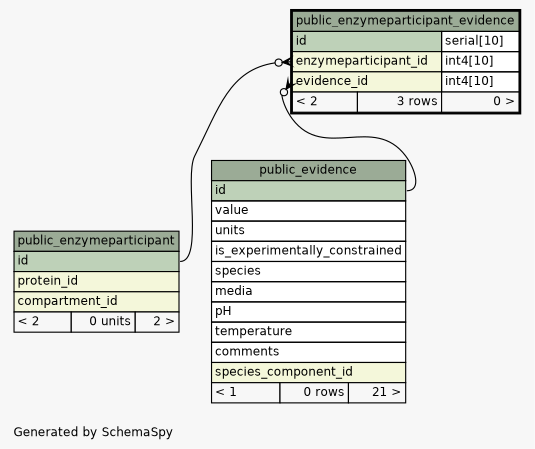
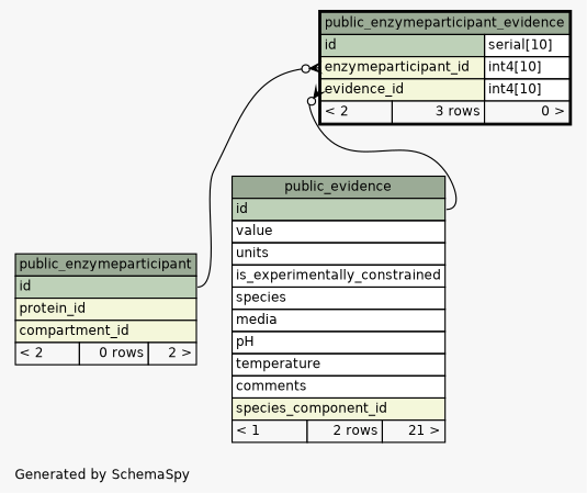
  digraph {
    bgcolor="#f7f7f7"
    fontname=Helvetica
    fontsize=11
    label="\nGenerated by SchemaSpy"
    labeljust=l
    nodesep=0.18
    rankdir=TB
    ranksep=0.46
    node [fontname=Helvetica fontsize=11 shape=plaintext]
    edge [arrowhead=none arrowsize=0.8 arrowtail=crowodot dir=back headport="id:e"]
    n1 [label=<     <TABLE BORDER="2" CELLBORDER="1" CELLSPACING="0" BGCOLOR="#ffffff">       <TR><TD COLSPAN="3" BGCOLOR="#9bab96" ALIGN="CENTER">public_enzymeparticipant_evidence</TD></TR>       <TR><TD PORT="id" COLSPAN="2" BGCOLOR="#bed1b8" ALIGN="LEFT">id</TD><TD PORT="id.type" ALIGN="LEFT">serial[10]</TD></TR>       <TR><TD PORT="enzymeparticipant_id" COLSPAN="2" BGCOLOR="#f4f7da" ALIGN="LEFT">enzymeparticipant_id</TD><TD PORT="enzymeparticipant_id.type" ALIGN="LEFT">int4[10]</TD></TR>       <TR><TD PORT="evidence_id" COLSPAN="2" BGCOLOR="#f4f7da" ALIGN="LEFT">evidence_id</TD><TD PORT="evidence_id.type" ALIGN="LEFT">int4[10]</TD></TR>       <TR><TD ALIGN="LEFT" BGCOLOR="#f7f7f7">&lt; 2</TD><TD ALIGN="RIGHT" BGCOLOR="#f7f7f7">3 rows</TD><TD ALIGN="RIGHT" BGCOLOR="#f7f7f7">0 &gt;</TD></TR>     </TABLE>>]
-   n2 [label=<     <TABLE BORDER="0" CELLBORDER="1" CELLSPACING="0" BGCOLOR="#ffffff">       <TR><TD COLSPAN="3" BGCOLOR="#9bab96" ALIGN="CENTER">public_enzymeparticipant</TD></TR>       <TR><TD PORT="id" COLSPAN="3" BGCOLOR="#bed1b8" ALIGN="LEFT">id</TD></TR>       <TR><TD PORT="protein_id" COLSPAN="3" BGCOLOR="#f4f7da" ALIGN="LEFT">protein_id</TD></TR>       <TR><TD PORT="compartment_id" COLSPAN="3" BGCOLOR="#f4f7da" ALIGN="LEFT">compartment_id</TD></TR>       <TR><TD ALIGN="LEFT" BGCOLOR="#f7f7f7">&lt; 2</TD><TD ALIGN="RIGHT" BGCOLOR="#f7f7f7">0 units</TD><TD ALIGN="RIGHT" BGCOLOR="#f7f7f7">2 &gt;</TD></TR>     </TABLE>>]
-   n3 [label=<     <TABLE BORDER="0" CELLBORDER="1" CELLSPACING="0" BGCOLOR="#ffffff">       <TR><TD COLSPAN="3" BGCOLOR="#9bab96" ALIGN="CENTER">public_evidence</TD></TR>       <TR><TD PORT="id" COLSPAN="3" BGCOLOR="#bed1b8" ALIGN="LEFT">id</TD></TR>       <TR><TD PORT="value" COLSPAN="3" ALIGN="LEFT">value</TD></TR>       <TR><TD PORT="units" COLSPAN="3" ALIGN="LEFT">units</TD></TR>       <TR><TD PORT="is_experimentally_constrained" COLSPAN="3" ALIGN="LEFT">is_experimentally_constrained</TD></TR>       <TR><TD PORT="species" COLSPAN="3" ALIGN="LEFT">species</TD></TR>       <TR><TD PORT="media" COLSPAN="3" ALIGN="LEFT">media</TD></TR>       <TR><TD PORT="pH" COLSPAN="3" ALIGN="LEFT">pH</TD></TR>       <TR><TD PORT="temperature" COLSPAN="3" ALIGN="LEFT">temperature</TD></TR>       <TR><TD PORT="comments" COLSPAN="3" ALIGN="LEFT">comments</TD></TR>       <TR><TD PORT="species_component_id" COLSPAN="3" BGCOLOR="#f4f7da" ALIGN="LEFT">species_component_id</TD></TR>       <TR><TD ALIGN="LEFT" BGCOLOR="#f7f7f7">&lt; 1</TD><TD ALIGN="RIGHT" BGCOLOR="#f7f7f7">0 rows</TD><TD ALIGN="RIGHT" BGCOLOR="#f7f7f7">21 &gt;</TD></TR>     </TABLE>>]
+   n2 [label=<     <TABLE BORDER="0" CELLBORDER="1" CELLSPACING="0" BGCOLOR="#ffffff">       <TR><TD COLSPAN="3" BGCOLOR="#9bab96" ALIGN="CENTER">public_enzymeparticipant</TD></TR>       <TR><TD PORT="id" COLSPAN="3" BGCOLOR="#bed1b8" ALIGN="LEFT">id</TD></TR>       <TR><TD PORT="protein_id" COLSPAN="3" BGCOLOR="#f4f7da" ALIGN="LEFT">protein_id</TD></TR>       <TR><TD PORT="compartment_id" COLSPAN="3" BGCOLOR="#f4f7da" ALIGN="LEFT">compartment_id</TD></TR>       <TR><TD ALIGN="LEFT" BGCOLOR="#f7f7f7">&lt; 2</TD><TD ALIGN="RIGHT" BGCOLOR="#f7f7f7">0 rows</TD><TD ALIGN="RIGHT" BGCOLOR="#f7f7f7">2 &gt;</TD></TR>     </TABLE>>]
+   n3 [label=<     <TABLE BORDER="0" CELLBORDER="1" CELLSPACING="0" BGCOLOR="#ffffff">       <TR><TD COLSPAN="3" BGCOLOR="#9bab96" ALIGN="CENTER">public_evidence</TD></TR>       <TR><TD PORT="id" COLSPAN="3" BGCOLOR="#bed1b8" ALIGN="LEFT">id</TD></TR>       <TR><TD PORT="value" COLSPAN="3" ALIGN="LEFT">value</TD></TR>       <TR><TD PORT="units" COLSPAN="3" ALIGN="LEFT">units</TD></TR>       <TR><TD PORT="is_experimentally_constrained" COLSPAN="3" ALIGN="LEFT">is_experimentally_constrained</TD></TR>       <TR><TD PORT="species" COLSPAN="3" ALIGN="LEFT">species</TD></TR>       <TR><TD PORT="media" COLSPAN="3" ALIGN="LEFT">media</TD></TR>       <TR><TD PORT="pH" COLSPAN="3" ALIGN="LEFT">pH</TD></TR>       <TR><TD PORT="temperature" COLSPAN="3" ALIGN="LEFT">temperature</TD></TR>       <TR><TD PORT="comments" COLSPAN="3" ALIGN="LEFT">comments</TD></TR>       <TR><TD PORT="species_component_id" COLSPAN="3" BGCOLOR="#f4f7da" ALIGN="LEFT">species_component_id</TD></TR>       <TR><TD ALIGN="LEFT" BGCOLOR="#f7f7f7">&lt; 1</TD><TD ALIGN="RIGHT" BGCOLOR="#f7f7f7">2 rows</TD><TD ALIGN="RIGHT" BGCOLOR="#f7f7f7">21 &gt;</TD></TR>     </TABLE>>]
    n1 -> n2 [tailport="enzymeparticipant_id:w"]
    n1 -> n3 [tailport="evidence_id:w"]
  }
